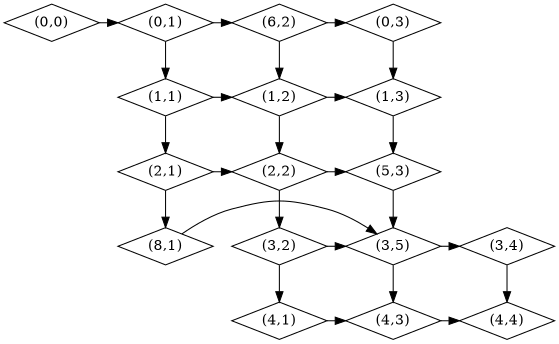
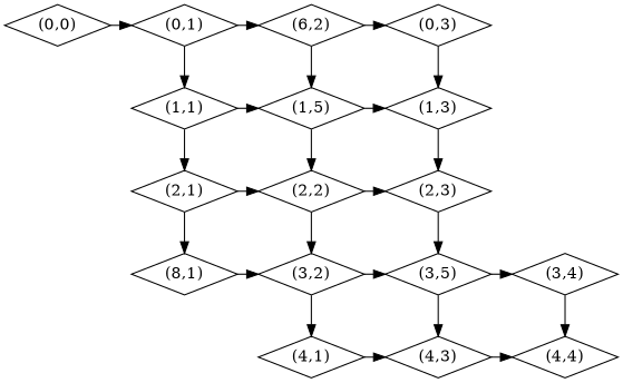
  digraph {
    node [shape=diamond]
    "(0,0)"
    "(0,1)"
    n3 [label="(6,2)"]
    "(0,3)"
    "(1,1)"
-   "(1,2)"
+   "(1,2)" [label="(1,5)"]
    "(1,3)"
    "(2,1)"
    "(2,2)"
-   "(2,3)" [label="(5,3)"]
+   "(2,3)"
    n11 [label="(8,1)"]
    "(3,2)"
    n13 [label="(3,5)"]
    "(3,4)"
    n15 [label="(4,1)"]
    "(4,3)"
    "(4,4)"
    subgraph sub_1 {
      rank=same
      "(0,0)"
      "(0,1)"
      n3
      "(0,3)"
    }
    subgraph sub_2 {
      rank=same
      "(1,1)"
      "(1,2)"
      "(1,3)"
    }
    subgraph sub_3 {
      rank=same
      "(2,1)"
      "(2,2)"
      "(2,3)"
    }
    subgraph sub_4 {
      rank=same
      n11
      "(3,2)"
      n13
      "(3,4)"
    }
    subgraph sub_5 {
      rank=same
      n15
      "(4,3)"
      "(4,4)"
    }
    "(0,0)" -> "(0,1)"
    "(0,1)" -> n3
    "(0,1)" -> "(1,1)"
    n3 -> "(0,3)"
    n3 -> "(1,2)"
    "(0,3)" -> "(1,3)"
    "(1,1)" -> "(1,2)"
    "(1,1)" -> "(2,1)"
    "(1,2)" -> "(1,3)"
    "(1,2)" -> "(2,2)"
    "(1,3)" -> "(2,3)"
    "(2,1)" -> "(2,2)"
    "(2,1)" -> n11
    "(2,2)" -> "(2,3)"
    "(2,2)" -> "(3,2)"
    "(2,3)" -> n13
-   n11 -> n13
+   n11 -> "(3,2)"
    "(3,2)" -> n13
    "(3,2)" -> n15
    n13 -> "(3,4)"
    n13 -> "(4,3)"
    "(3,4)" -> "(4,4)"
    n15 -> "(4,3)"
    "(4,3)" -> "(4,4)"
  }
